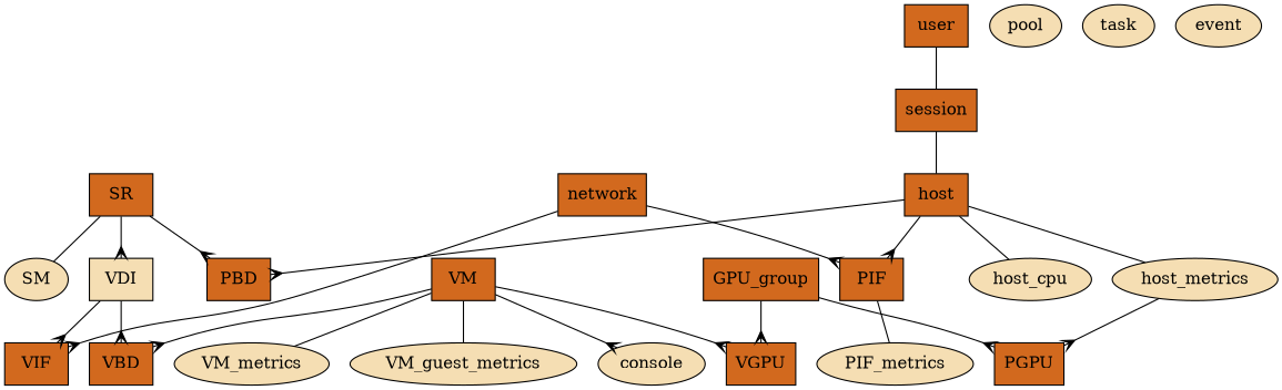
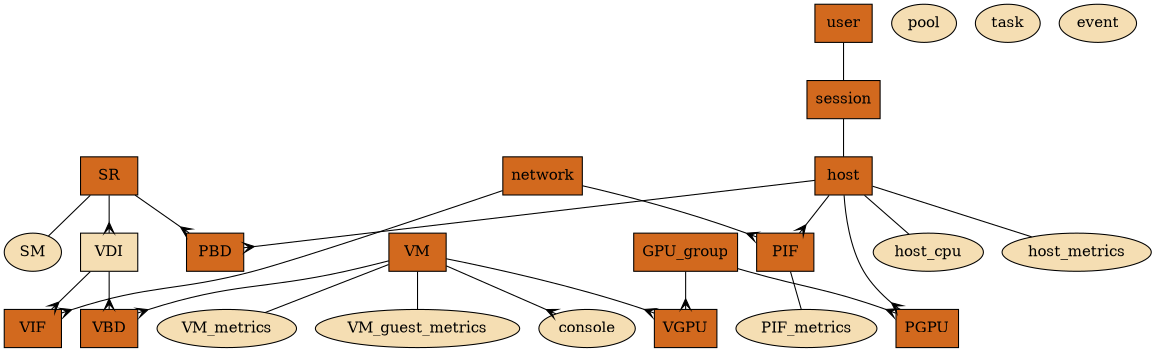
  digraph {
    fontname=Verdana
    node [fillcolor=chocolate shape=box style=filled]
    edge [arrowhead=crow arrowtail=none]
    host
    PBD
    PIF
    PGPU
    host_cpu [fillcolor=wheat shape=ellipse]
    host_metrics [fillcolor=wheat shape=ellipse]
    PIF_metrics [fillcolor=wheat shape=ellipse]
    SR
    VDI [fillcolor=wheat]
    SM [fillcolor=wheat shape=ellipse]
    VBD
    VIF
    VM
    VGPU
    VM_metrics [fillcolor=wheat shape=ellipse]
    VM_guest_metrics [fillcolor=wheat shape=ellipse]
    console [fillcolor=wheat shape=ellipse]
    network
    user
    session
    GPU_group
    pool [fillcolor=wheat shape=ellipse]
    task [fillcolor=wheat shape=ellipse]
    event [fillcolor=wheat shape=ellipse]
    host -> PBD
    host -> PIF
-   host_metrics -> PGPU
+   host -> PGPU
    host -> host_cpu [arrowhead=none]
    host -> host_metrics [arrowhead=none]
    PIF -> PIF_metrics [arrowhead=none]
    SR -> PBD
    SR -> VDI
    SR -> SM [arrowhead=none]
    VDI -> VBD
    VDI -> VIF
    VM -> VBD
    VM -> VGPU
    VM -> VM_metrics [arrowhead=none]
    VM -> VM_guest_metrics [arrowhead=none]
    VM -> console
    network -> PIF
    network -> VIF
    user -> session [arrowhead=none]
    session -> host [arrowhead=none]
    GPU_group -> PGPU
    GPU_group -> VGPU
  }
